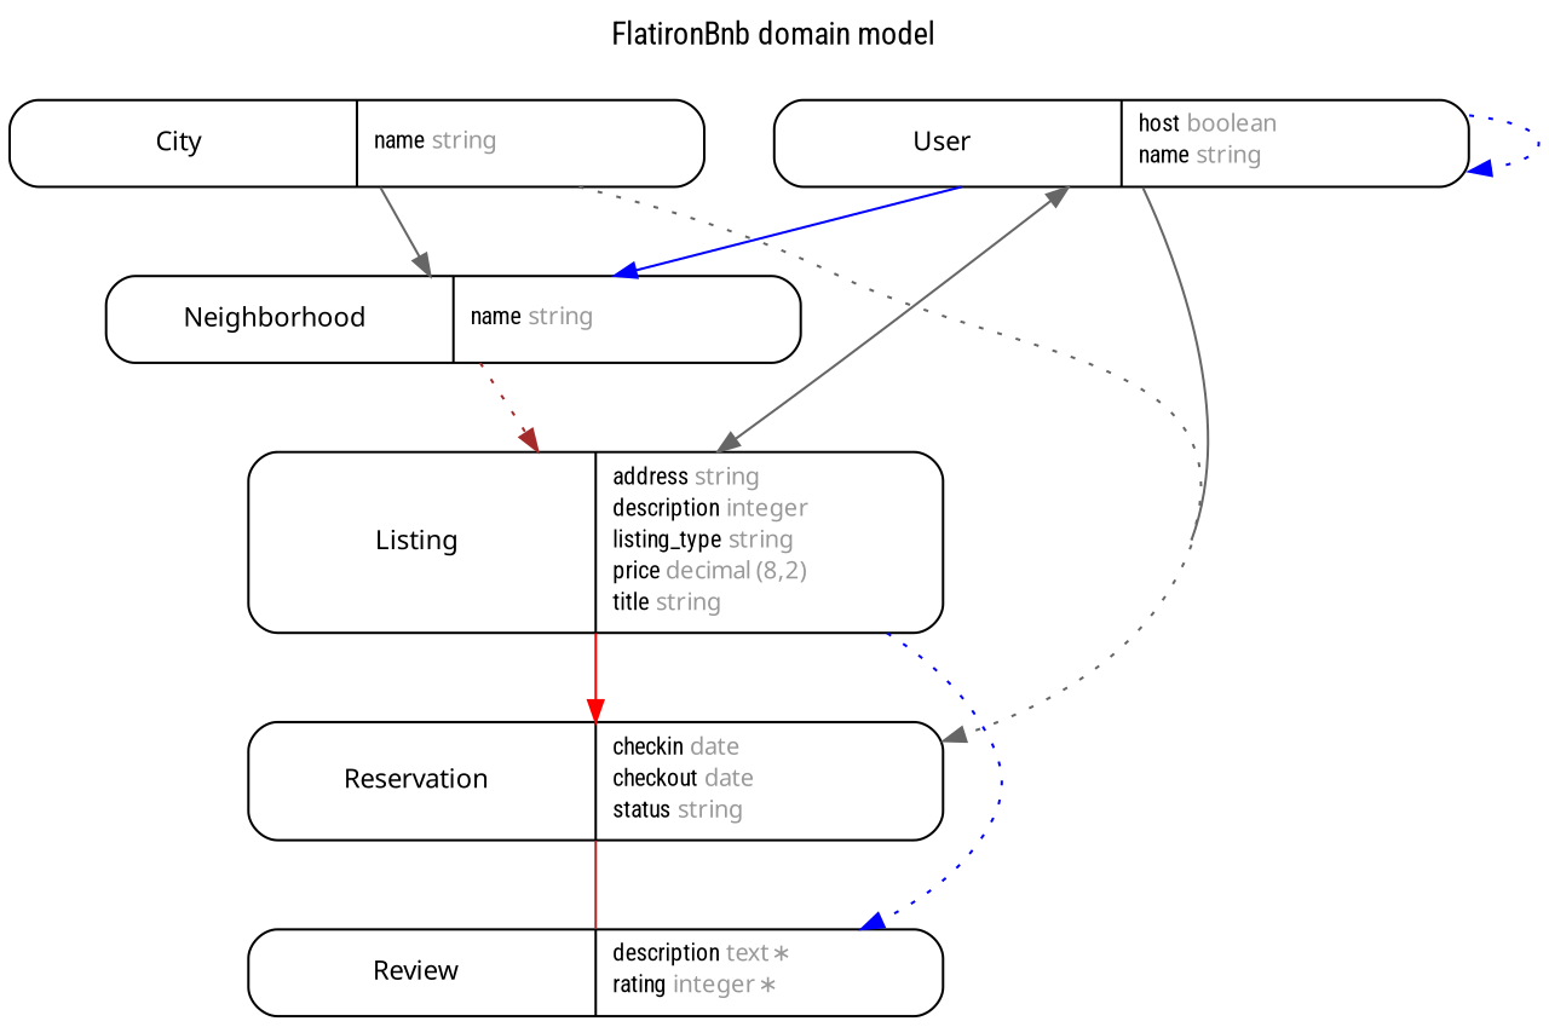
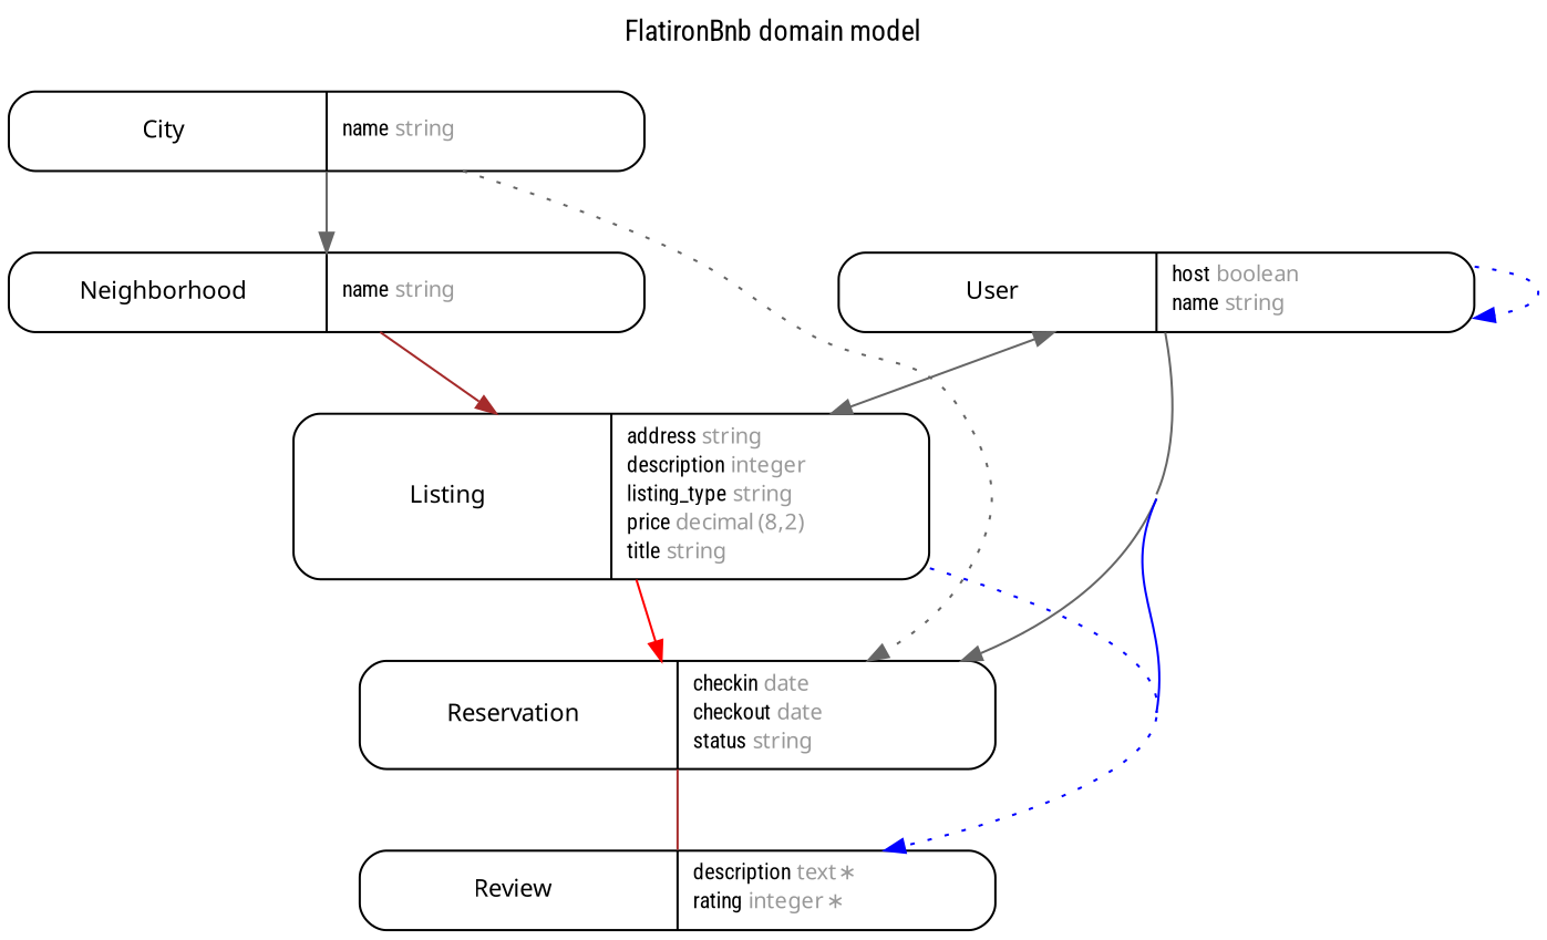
  digraph {
    concentrate=true
    fontname="Roboto Condensed"
    fontsize=13
    label="FlatironBnb domain model\n\n"
    labelloc=t
    nodesep=0.4
    rankdir=TB
    ranksep=0.5
    node [fontname="Roboto Condensed" fontsize=10 margin="0.07,0.05" penwidth=1.0 shape=Mrecord]
    edge [arrowhead=normal arrowsize=0.9 arrowtail=none color=gray40 dir=both fontname="Roboto Condensed" fontsize=7 labelangle=32 labeldistance=1.8 penwidth=1.0 weight=2]
    n1 [label=<<table border="0" align="center" cellspacing="0.5" cellpadding="0" width="134">   <tr><td align="center" valign="bottom" width="130"><font face="Arial BoldMT" point-size="11">City</font></td></tr> </table> | <table border="0" align="left" cellspacing="2" cellpadding="0" width="134">   <tr><td align="left" width="130" port="name">name <font face="Arial ItalicMT" color="grey60">string</font></td></tr> </table> >]
    n2 [label=<<table border="0" align="center" cellspacing="0.5" cellpadding="0" width="134">   <tr><td align="center" valign="bottom" width="130"><font face="Arial BoldMT" point-size="11">Neighborhood</font></td></tr> </table> | <table border="0" align="left" cellspacing="2" cellpadding="0" width="134">   <tr><td align="left" width="130" port="name">name <font face="Arial ItalicMT" color="grey60">string</font></td></tr> </table> >]
    n3 [label=<<table border="0" align="center" cellspacing="0.5" cellpadding="0" width="134">   <tr><td align="center" valign="bottom" width="130"><font face="Arial BoldMT" point-size="11">Reservation</font></td></tr> </table> | <table border="0" align="left" cellspacing="2" cellpadding="0" width="134">   <tr><td align="left" width="130" port="checkin">checkin <font face="Arial ItalicMT" color="grey60">date</font></td></tr>   <tr><td align="left" width="130" port="checkout">checkout <font face="Arial ItalicMT" color="grey60">date</font></td></tr>   <tr><td align="left" width="130" port="status">status <font face="Arial ItalicMT" color="grey60">string</font></td></tr> </table> >]
    n4 [label=<<table border="0" align="center" cellspacing="0.5" cellpadding="0" width="134">   <tr><td align="center" valign="bottom" width="130"><font face="Arial BoldMT" point-size="11">Listing</font></td></tr> </table> | <table border="0" align="left" cellspacing="2" cellpadding="0" width="134">   <tr><td align="left" width="130" port="address">address <font face="Arial ItalicMT" color="grey60">string</font></td></tr>   <tr><td align="left" width="130" port="description">description <font face="Arial ItalicMT" color="grey60">integer</font></td></tr>   <tr><td align="left" width="130" port="listing_type">listing_type <font face="Arial ItalicMT" color="grey60">string</font></td></tr>   <tr><td align="left" width="130" port="price">price <font face="Arial ItalicMT" color="grey60">decimal (8,2)</font></td></tr>   <tr><td align="left" width="130" port="title">title <font face="Arial ItalicMT" color="grey60">string</font></td></tr> </table> >]
    n5 [label=<<table border="0" align="center" cellspacing="0.5" cellpadding="0" width="134">   <tr><td align="center" valign="bottom" width="130"><font face="Arial BoldMT" point-size="11">Review</font></td></tr> </table> | <table border="0" align="left" cellspacing="2" cellpadding="0" width="134">   <tr><td align="left" width="130" port="description">description <font face="Arial ItalicMT" color="grey60">text ∗</font></td></tr>   <tr><td align="left" width="130" port="rating">rating <font face="Arial ItalicMT" color="grey60">integer ∗</font></td></tr> </table> >]
    n6 [label=<<table border="0" align="center" cellspacing="0.5" cellpadding="0" width="134">   <tr><td align="center" valign="bottom" width="130"><font face="Arial BoldMT" point-size="11">User</font></td></tr> </table> | <table border="0" align="left" cellspacing="2" cellpadding="0" width="134">   <tr><td align="left" width="130" port="host">host <font face="Arial ItalicMT" color="grey60">boolean</font></td></tr>   <tr><td align="left" width="130" port="name">name <font face="Arial ItalicMT" color="grey60">string</font></td></tr> </table> >]
    n1 -> n2
    n1 -> n3 [constraint=false style=dotted weight=1]
-   n2 -> n4 [color=brown style=dotted]
+   n2 -> n4 [color=brown]
    n3 -> n5 [arrowhead=none color=brown]
    n4 -> n3 [color=red]
    n4 -> n5 [color=blue constraint=false style=dotted weight=1]
    n4 -> n6 [constraint=false style=dotted weight=1 color=""]
    n6 -> n3
    n6 -> n3 [constraint=false style=dotted weight=1 color=""]
    n6 -> n4
-   n6 -> n2 [color=blue]
+   n6 -> n5 [color=blue]
    n6 -> n6 [color=blue constraint=false style=dotted weight=1]
  }
